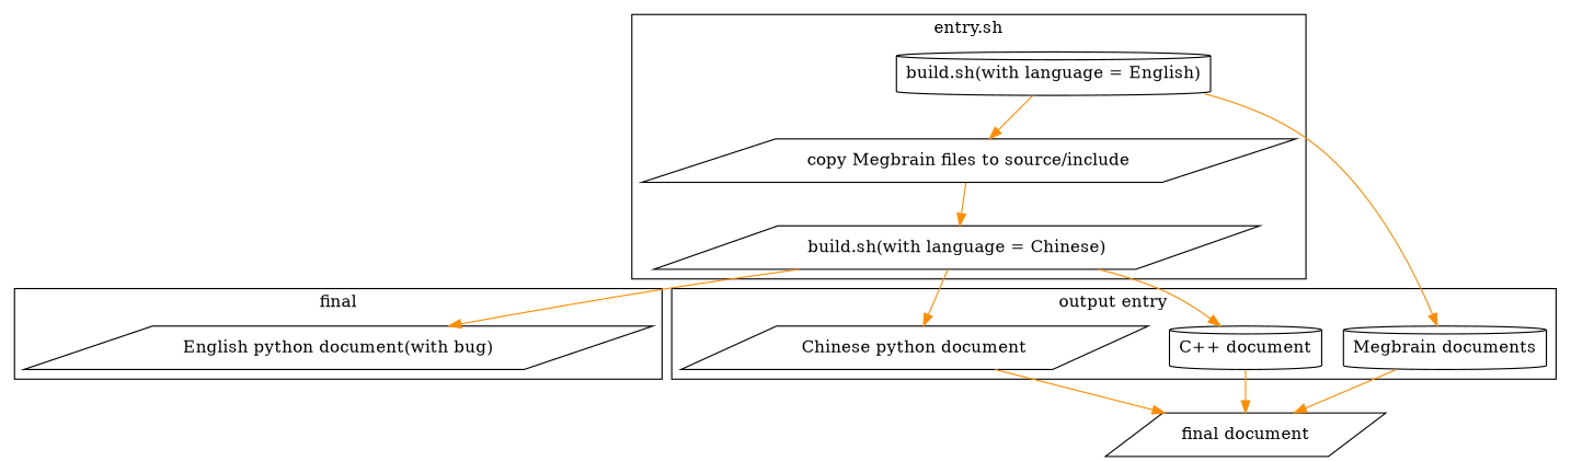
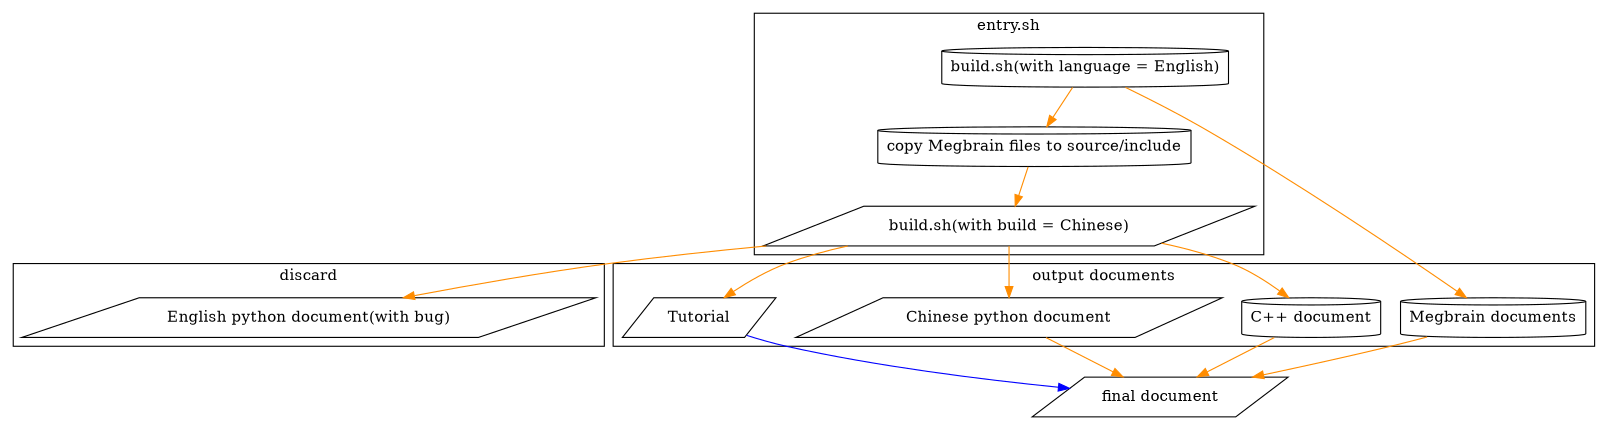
  digraph {
    node [shape=parallelogram]
    edge [color=darkorange]
    "build.sh(with language = English)" [shape=cylinder]
-   "copy Megbrain files to source/include"
-   "build.sh(with language = Chinese)"
+   "copy Megbrain files to source/include" [shape=cylinder]
+   "build.sh(with language = Chinese)" [label="build.sh(with build = Chinese)"]
    n4 [label="Megbrain documents" shape=cylinder]
    "C++ document" [shape=cylinder]
    "Chinese python document"
+   Tutorial
    "English python document(with bug)"
    "final document"
    subgraph cluster_1 {
      label="entry.sh"
      "build.sh(with language = English)"
      "copy Megbrain files to source/include"
      "build.sh(with language = Chinese)"
    }
    subgraph cluster_2 {
-     label="output entry"
+     label="output documents"
      n4
      "C++ document"
      "Chinese python document"
+     Tutorial
    }
    subgraph cluster_3 {
-     label=final
+     label=discard
      "English python document(with bug)"
    }
    "build.sh(with language = English)" -> "copy Megbrain files to source/include"
    "build.sh(with language = English)" -> n4
    "copy Megbrain files to source/include" -> "build.sh(with language = Chinese)"
    "build.sh(with language = Chinese)" -> "C++ document"
    "build.sh(with language = Chinese)" -> "Chinese python document"
+   "build.sh(with language = Chinese)" -> Tutorial
    "build.sh(with language = Chinese)" -> "English python document(with bug)"
    n4 -> "final document"
    "C++ document" -> "final document"
    "Chinese python document" -> "final document"
+   Tutorial -> "final document" [color=blue]
  }
